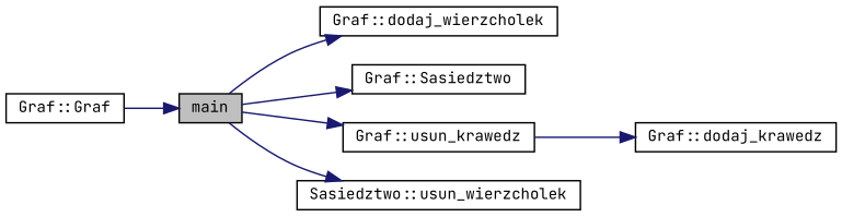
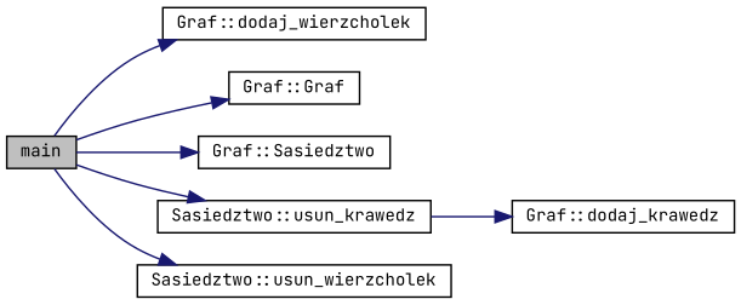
  digraph {
    fontname="JetBrains Mono"
    rankdir=LR
    node [color=black fillcolor=white fontname="JetBrains Mono" fontsize=10 shape=record style=filled]
    edge [color=midnightblue fontname="JetBrains Mono" fontsize=10 labelfontname=Helvetica labelfontsize=10 style=solid]
    n1 [fillcolor=grey75 fontcolor=black height=0.2 label=main width=0.4]
    n2 [height=0.2 label="Graf::dodaj_wierzcholek" width=0.4]
    n3 [height=0.2 label="Graf::Graf" width=0.4]
    n4 [height=0.2 label="Graf::Sasiedztwo" width=0.4]
-   n5 [height=0.2 label="Graf::usun_krawedz" width=0.4]
+   n5 [height=0.2 label="Sasiedztwo::usun_krawedz" width=0.4]
    n6 [height=0.2 label="Sasiedztwo::usun_wierzcholek" width=0.4]
    n7 [height=0.2 label="Graf::dodaj_krawedz" width=0.4]
    n1 -> n2
-   n3 -> n1
+   n1 -> n3
    n1 -> n4
    n1 -> n5
    n1 -> n6
    n5 -> n7
  }
